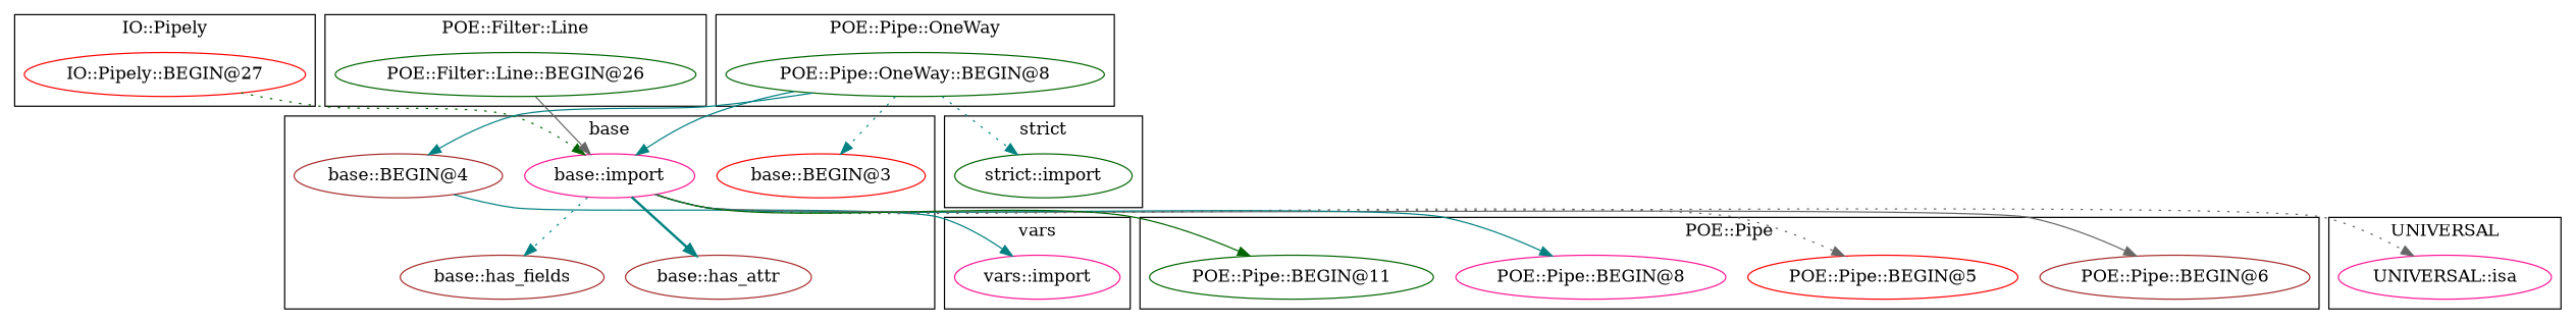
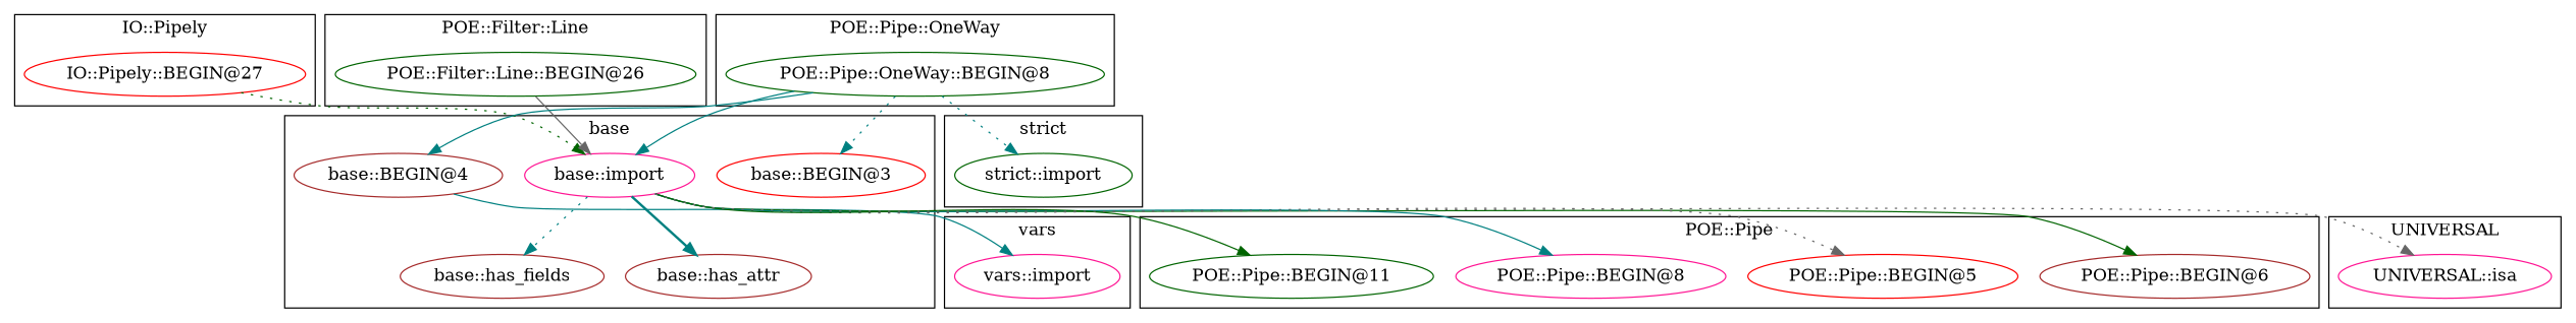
  digraph {
    node [color=brown]
    edge [color=teal style=solid]
    "base::BEGIN@4"
    "base::has_fields"
    "base::import" [color=deeppink]
    "base::has_attr"
    "base::BEGIN@3" [color=red]
    "strict::import" [color=darkgreen]
    "IO::Pipely::BEGIN@27" [color=red]
    "POE::Pipe::BEGIN@6"
    "POE::Pipe::BEGIN@5" [color=red]
    "POE::Pipe::BEGIN@8" [color=deeppink]
    "POE::Pipe::BEGIN@11" [color=darkgreen]
    "POE::Filter::Line::BEGIN@26" [color=darkgreen]
    "POE::Pipe::OneWay::BEGIN@8" [color=darkgreen]
    "UNIVERSAL::isa" [color=deeppink]
    "vars::import" [color=deeppink]
    subgraph cluster_1 {
      label=base
      "base::BEGIN@4"
      "base::has_fields"
      "base::import"
      "base::has_attr"
      "base::BEGIN@3"
    }
    subgraph cluster_2 {
      label="strict"
      "strict::import"
    }
    subgraph cluster_3 {
      label="IO::Pipely"
      "IO::Pipely::BEGIN@27"
    }
    subgraph cluster_4 {
      label="POE::Pipe"
      "POE::Pipe::BEGIN@6"
      "POE::Pipe::BEGIN@5"
      "POE::Pipe::BEGIN@8"
      "POE::Pipe::BEGIN@11"
    }
    subgraph cluster_5 {
      label="POE::Filter::Line"
      "POE::Filter::Line::BEGIN@26"
    }
    subgraph cluster_6 {
      label="POE::Pipe::OneWay"
      "POE::Pipe::OneWay::BEGIN@8"
    }
    subgraph cluster_7 {
      label=UNIVERSAL
      "UNIVERSAL::isa"
    }
    subgraph cluster_8 {
      label=vars
      "vars::import"
    }
    "base::BEGIN@4" -> "vars::import"
    "base::import" -> "base::has_fields" [style=dotted]
    "base::import" -> "base::has_attr" [style=bold]
-   "base::import" -> "POE::Pipe::BEGIN@6" [color=gray40]
+   "base::import" -> "POE::Pipe::BEGIN@6" [color=darkgreen]
    "base::import" -> "POE::Pipe::BEGIN@5" [color=gray40 style=dotted]
    "base::import" -> "POE::Pipe::BEGIN@8"
    "base::import" -> "POE::Pipe::BEGIN@11" [color=darkgreen]
    "base::import" -> "UNIVERSAL::isa" [color=gray40 style=dotted]
    "IO::Pipely::BEGIN@27" -> "base::import" [color=darkgreen style=dotted]
    "POE::Filter::Line::BEGIN@26" -> "base::import" [color=gray40]
    "POE::Pipe::OneWay::BEGIN@8" -> "base::BEGIN@4"
    "POE::Pipe::OneWay::BEGIN@8" -> "base::import"
    "POE::Pipe::OneWay::BEGIN@8" -> "base::BEGIN@3" [style=dotted]
    "POE::Pipe::OneWay::BEGIN@8" -> "strict::import" [style=dotted]
  }
